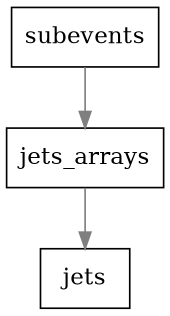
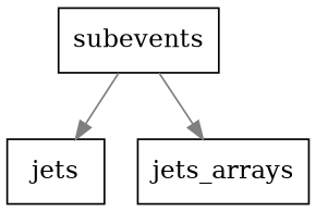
  digraph {
    concentrate=true
    splines=true
    node [fillcolor=white shape=record style=filled]
    edge [color=gray50]
    subevents
    jets
    n3 [label=jets_arrays]
-   n3 -> jets
+   subevents -> jets
    subevents -> n3
  }
